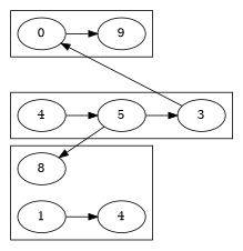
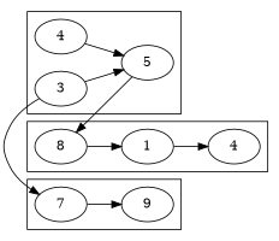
  digraph {
    rankdir=LR
-   n1 [label=0]
+   n1 [label=7]
    n2 [label=9]
    n3 [label=4]
    n4 [label=5]
    n5 [label=3]
    n6 [label=8]
    n7 [label=1]
    n8 [label=4]
    subgraph cluster_1 {
      n1
      n2
    }
    subgraph cluster_2 {
      n3
      n4
      n5
    }
    subgraph cluster_3 {
      n6
      n7
      n8
    }
    n1 -> n2
    n3 -> n4
-   n4 -> n5
+   n5 -> n4
    n4 -> n6 [constraint=false]
    n5 -> n1 [constraint=false]
+   n6 -> n7
    n7 -> n8
  }
